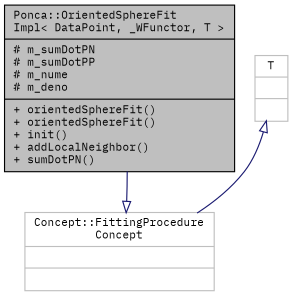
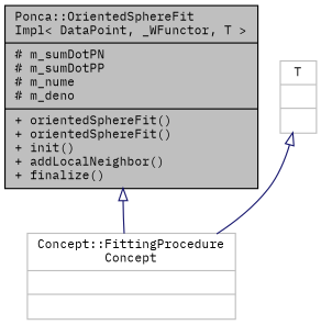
  digraph {
    fontname="IBM Plex Mono"
    node [color=grey75 fontname="IBM Plex Mono" fontsize=10 shape=record]
    edge [arrowtail=onormal color=midnightblue dir=back fontname="IBM Plex Mono" fontsize=10 labelfontname=Helvetica labelfontsize=10 style=solid]
-   n1 [color=black fillcolor=grey75 fontcolor=black height=0.2 label="{Ponca::OrientedSphereFit\lImpl\< DataPoint, _WFunctor, T \>\n|# m_sumDotPN\l# m_sumDotPP\l# m_nume\l# m_deno\l|+ orientedSphereFit()\l+ orientedSphereFit()\l+ init()\l+ addLocalNeighbor()\l+ sumDotPN()\l}" style=filled width=0.4]
+   n1 [color=black fillcolor=grey75 fontcolor=black height=0.2 label="{Ponca::OrientedSphereFit\lImpl\< DataPoint, _WFunctor, T \>\n|# m_sumDotPN\l# m_sumDotPP\l# m_nume\l# m_deno\l|+ orientedSphereFit()\l+ orientedSphereFit()\l+ init()\l+ addLocalNeighbor()\l+ finalize()\l}" style=filled width=0.4]
    n2 [height=0.2 label="{Concept::FittingProcedure\lConcept\n||}" width=0.4]
    n3 [height=0.2 label="{T\n||}" width=0.4]
-   n2 -> n1
+   n1 -> n2
    n3 -> n2
  }
